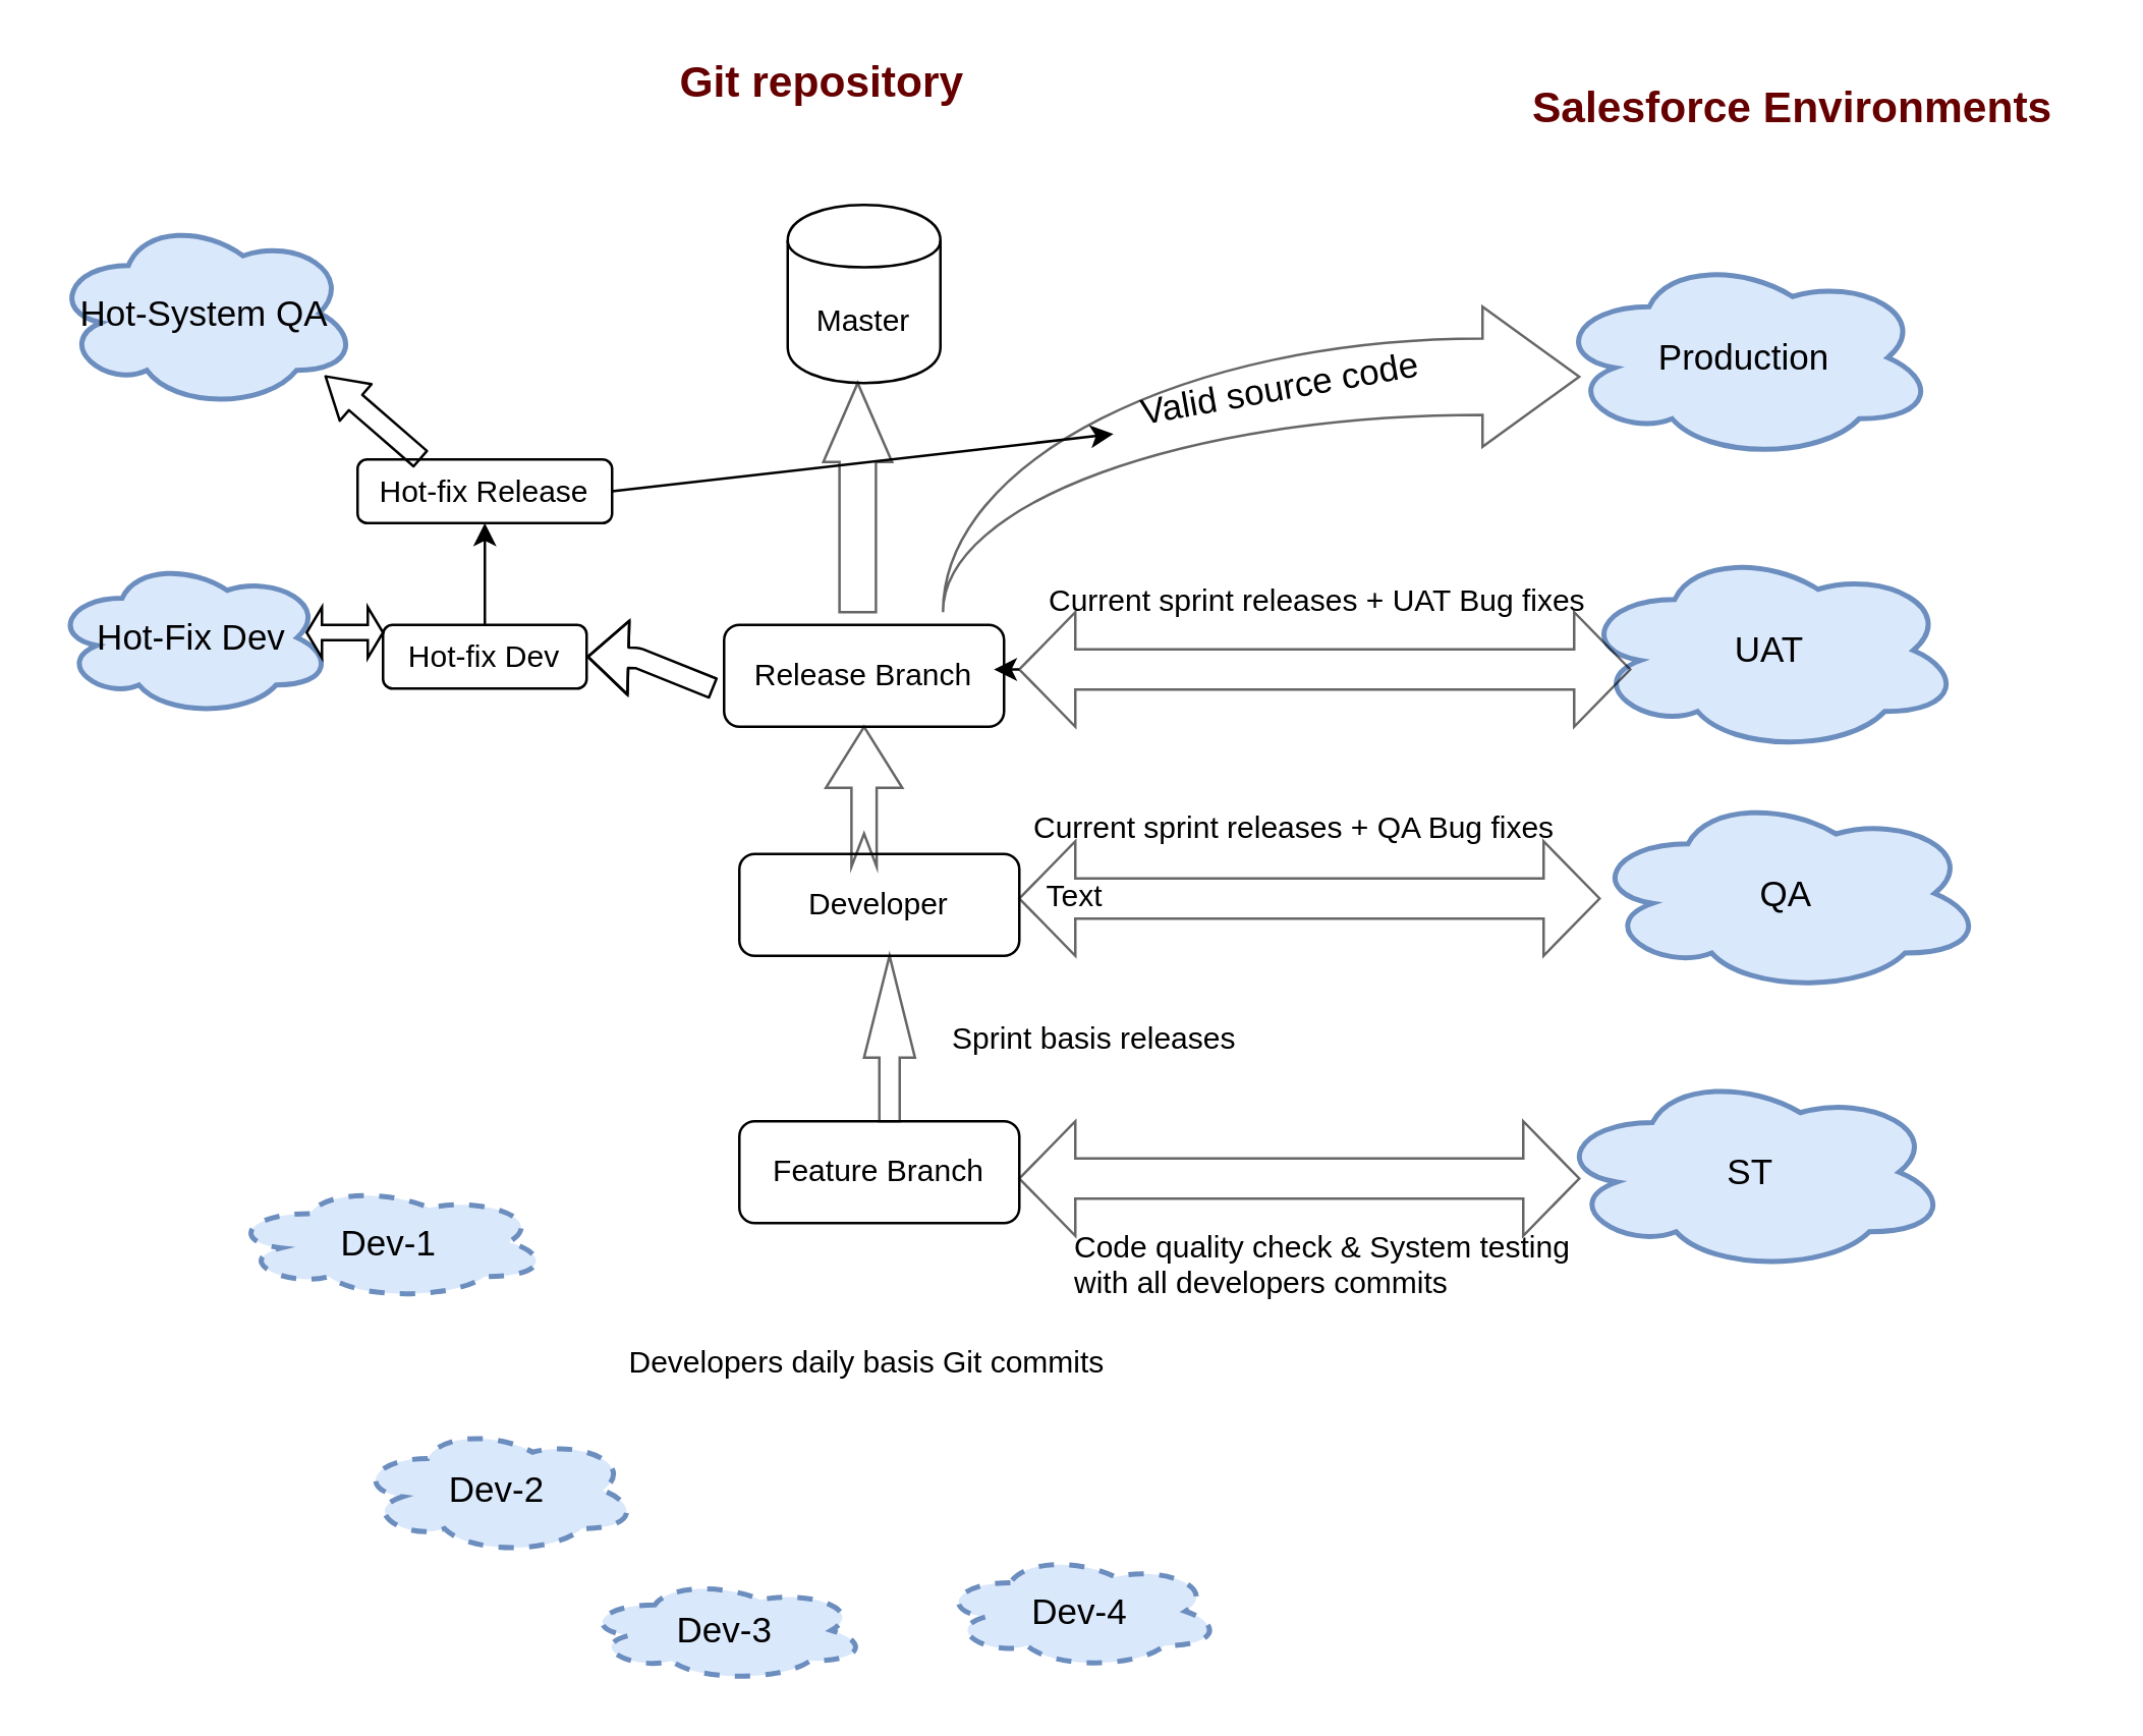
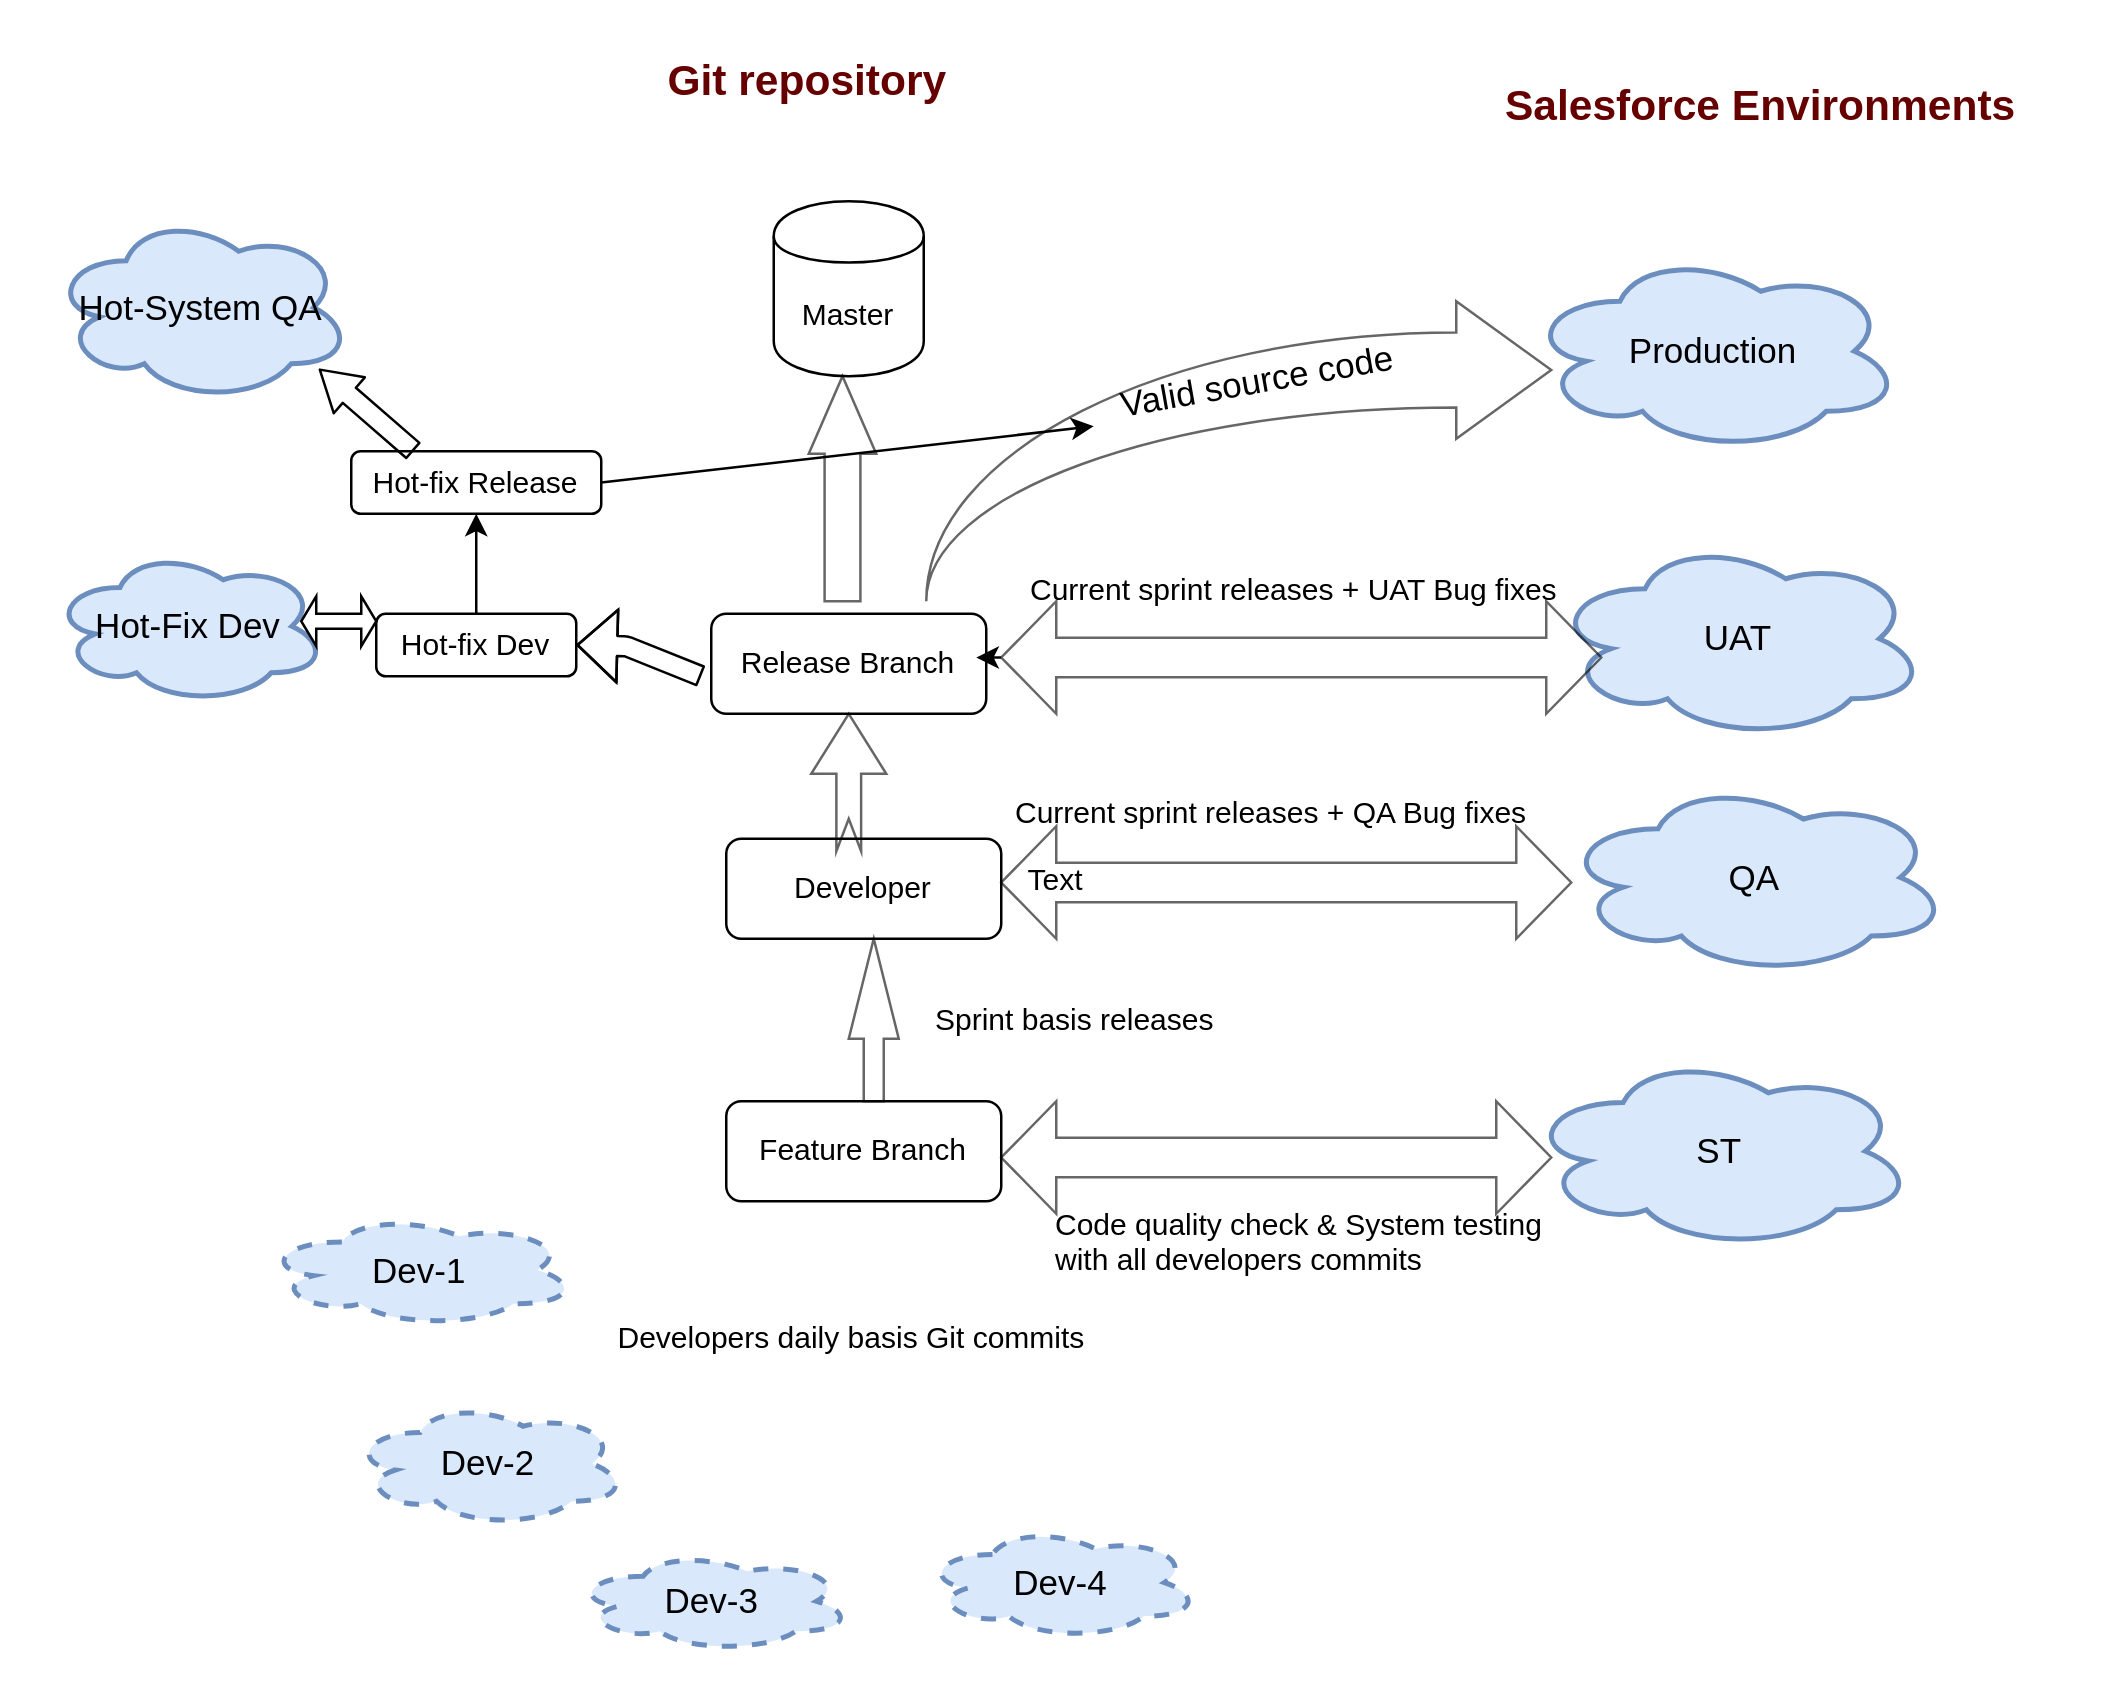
  <mxCell id="0" />
  <mxCell id="1" parent="0" />
  <mxCell id="2" value="Master" style="shape=cylinder;whiteSpace=wrap;html=1;boundedLbl=1;backgroundOutline=1;" parent="1" vertex="1"><mxGeometry x="309" y="80" width="60" height="70" as="geometry" /></mxCell>
  <mxCell id="3" value="Release Branch" style="rounded=1;whiteSpace=wrap;html=1;" parent="1" vertex="1"><mxGeometry x="284" y="245" width="110" height="40" as="geometry" /></mxCell>
  <mxCell id="4" value="Feature Branch" style="rounded=1;whiteSpace=wrap;html=1;" parent="1" vertex="1"><mxGeometry x="290" y="440" width="110" height="40" as="geometry" /></mxCell>
  <mxCell id="5" value="Production" style="ellipse;shape=cloud;strokeWidth=2;fontSize=14;whiteSpace=wrap;html=1;align=center;fillColor=#dae8fc;strokeColor=#6c8ebf;" parent="1" vertex="1"><mxGeometry x="610" y="100" width="150" height="80" as="geometry" /></mxCell>
  <mxCell id="6" value="&lt;font style=&quot;font-size: 17px&quot;&gt;&lt;b&gt;Salesforce Environments&amp;nbsp;&lt;/b&gt;&lt;/font&gt;" style="text;html=1;resizable=0;points=[];autosize=1;align=left;verticalAlign=top;spacingTop=-4;fontColor=#660000;" parent="1" vertex="1"><mxGeometry x="600" y="30" width="220" height="20" as="geometry" /></mxCell>
  <mxCell id="7" value="&lt;font style=&quot;font-size: 17px&quot;&gt;&lt;b&gt;Git repository&amp;nbsp;&lt;/b&gt;&lt;/font&gt;" style="text;html=1;resizable=0;points=[];autosize=1;align=left;verticalAlign=top;spacingTop=-4;fontColor=#660000;" parent="1" vertex="1"><mxGeometry x="265" y="20" width="130" height="20" as="geometry" /></mxCell>
  <mxCell id="8" value="UAT" style="ellipse;shape=cloud;strokeWidth=2;fontSize=14;whiteSpace=wrap;html=1;align=center;fillColor=#dae8fc;strokeColor=#6c8ebf;" parent="1" vertex="1"><mxGeometry x="620" y="215" width="150" height="80" as="geometry" /></mxCell>
  <mxCell id="9" value="QA" style="ellipse;shape=cloud;strokeWidth=2;fontSize=14;whiteSpace=wrap;html=1;align=center;fillColor=#dae8fc;strokeColor=#6c8ebf;" parent="1" vertex="1"><mxGeometry x="624" y="311.5" width="155" height="78" as="geometry" /></mxCell>
  <mxCell id="10" value="Developer" style="rounded=1;whiteSpace=wrap;html=1;" parent="1" vertex="1"><mxGeometry x="290" y="335" width="110" height="40" as="geometry" /></mxCell>
  <mxCell id="11" value="Developers daily basis Git commits&amp;nbsp;" style="text;html=1;resizable=0;points=[];autosize=1;align=left;verticalAlign=top;spacingTop=-4;" parent="1" vertex="1"><mxGeometry x="245" y="525" width="210" height="20" as="geometry" /></mxCell>
  <mxCell id="12" value="" style="html=1;shadow=0;dashed=0;align=center;verticalAlign=middle;shape=mxgraph.arrows2.arrow;dy=0.6;dx=40;direction=north;notch=0;rounded=0;strokeWidth=1;fillColor=none;opacity=60;" parent="1" vertex="1"><mxGeometry x="339" y="375" width="20" height="65" as="geometry" /></mxCell>
  <mxCell id="13" value="Sprint basis releases" style="text;html=1;resizable=0;points=[];autosize=1;align=left;verticalAlign=top;spacingTop=-4;" parent="1" vertex="1"><mxGeometry x="371.5" y="397.5" width="130" height="20" as="geometry" /></mxCell>
  <mxCell id="14" value="Text" style="text;html=1;resizable=0;points=[];autosize=1;align=left;verticalAlign=top;spacingTop=-4;" parent="1" vertex="1"><mxGeometry x="409" y="342" width="40" height="20" as="geometry" /></mxCell>
  <mxCell id="15" value="" style="html=1;shadow=0;dashed=0;align=center;verticalAlign=middle;shape=mxgraph.arrows2.twoWayArrow;dy=0.65;dx=22;rounded=0;strokeWidth=1;fillColor=none;opacity=60;" parent="1" vertex="1"><mxGeometry x="400" y="330" width="228" height="45" as="geometry" /></mxCell>
  <mxCell id="16" value="Current sprint releases + QA Bug fixes" style="text;html=1;resizable=0;points=[];autosize=1;align=left;verticalAlign=top;spacingTop=-4;" parent="1" vertex="1"><mxGeometry x="404" y="315" width="220" height="20" as="geometry" /></mxCell>
  <mxCell id="17" value="" style="html=1;shadow=0;dashed=0;align=center;verticalAlign=middle;shape=mxgraph.arrows2.arrow;dy=0.67;dx=24;direction=north;notch=13;rounded=0;strokeWidth=1;fillColor=none;opacity=60;" parent="1" vertex="1"><mxGeometry x="324" y="285" width="30" height="55" as="geometry" /></mxCell>
  <mxCell id="18" style="edgeStyle=orthogonalEdgeStyle;rounded=0;orthogonalLoop=1;jettySize=auto;html=1;exitX=0;exitY=0.5;exitDx=0;exitDy=0;exitPerimeter=0;" edge="1" parent="1" source="19"><mxGeometry relative="1" as="geometry"><mxPoint x="390" y="263" as="targetPoint" /></mxGeometry></mxCell>
  <mxCell id="19" value="" style="html=1;shadow=0;dashed=0;align=center;verticalAlign=middle;shape=mxgraph.arrows2.twoWayArrow;dy=0.65;dx=22;rounded=0;strokeWidth=1;fillColor=none;opacity=60;" parent="1" vertex="1"><mxGeometry x="400" y="240" width="240" height="45" as="geometry" /></mxCell>
  <mxCell id="20" value="Current sprint releases + UAT Bug fixes" style="text;html=1;resizable=0;points=[];autosize=1;align=left;verticalAlign=top;spacingTop=-4;" parent="1" vertex="1"><mxGeometry x="410" y="226" width="230" height="20" as="geometry" /></mxCell>
  <mxCell id="21" value="" style="html=1;shadow=0;dashed=0;align=center;verticalAlign=middle;shape=mxgraph.arrows2.jumpInArrow;dy=15;dx=38;arrowHead=55;rounded=0;strokeWidth=1;fillColor=none;opacity=60;" parent="1" vertex="1"><mxGeometry x="370" y="120" width="250" height="120" as="geometry" /></mxCell>
  <mxCell id="22" value="&lt;font style=&quot;font-size: 14px&quot;&gt;Valid source code&lt;/font&gt;" style="text;html=1;resizable=0;points=[];autosize=1;align=left;verticalAlign=top;spacingTop=-4;rotation=-10;" parent="1" vertex="1"><mxGeometry x="445" y="140" width="130" height="20" as="geometry" /></mxCell>
  <mxCell id="23" value="" style="html=1;shadow=0;dashed=0;align=center;verticalAlign=middle;shape=mxgraph.arrows2.arrow;dy=0.47;dx=31;direction=north;notch=0;rounded=0;strokeWidth=1;fillColor=none;opacity=60;" parent="1" vertex="1"><mxGeometry x="323" y="150" width="27" height="90" as="geometry" /></mxCell>
  <mxCell id="24" value="ST" style="ellipse;shape=cloud;strokeWidth=2;fontSize=14;whiteSpace=wrap;html=1;align=center;fillColor=#dae8fc;strokeColor=#6c8ebf;" parent="1" vertex="1"><mxGeometry x="610" y="421" width="155" height="78" as="geometry" /></mxCell>
  <mxCell id="25" value="" style="html=1;shadow=0;dashed=0;align=center;verticalAlign=middle;shape=mxgraph.arrows2.twoWayArrow;dy=0.65;dx=22;rounded=0;strokeWidth=1;fillColor=none;opacity=60;" parent="1" vertex="1"><mxGeometry x="400" y="440" width="220" height="45" as="geometry" /></mxCell>
  <mxCell id="26" value="Code quality check &amp;amp; System testing &lt;br&gt;with all developers commits" style="text;html=1;resizable=0;points=[];autosize=1;align=left;verticalAlign=top;spacingTop=-4;" parent="1" vertex="1"><mxGeometry x="420" y="480" width="210" height="30" as="geometry" /></mxCell>
  <mxCell id="27" value="" style="edgeStyle=orthogonalEdgeStyle;rounded=0;orthogonalLoop=1;jettySize=auto;html=1;" edge="1" parent="1" source="28" target="29"><mxGeometry relative="1" as="geometry" /></mxCell>
  <mxCell id="28" value="Hot-fix Dev" style="rounded=1;whiteSpace=wrap;html=1;" vertex="1" parent="1"><mxGeometry x="150" y="245" width="80" height="25" as="geometry" /></mxCell>
  <mxCell id="29" value="Hot-fix Release" style="rounded=1;whiteSpace=wrap;html=1;" vertex="1" parent="1"><mxGeometry x="140" y="180" width="100" height="25" as="geometry" /></mxCell>
  <mxCell id="30" value="Hot-System QA" style="ellipse;shape=cloud;strokeWidth=2;fontSize=14;whiteSpace=wrap;html=1;align=center;fillColor=#dae8fc;strokeColor=#6c8ebf;" vertex="1" parent="1"><mxGeometry x="20" y="85" width="120" height="75" as="geometry" /></mxCell>
  <mxCell id="31" value="Hot-Fix Dev" style="ellipse;shape=cloud;strokeWidth=2;fontSize=14;whiteSpace=wrap;html=1;align=center;fillColor=#dae8fc;strokeColor=#6c8ebf;" vertex="1" parent="1"><mxGeometry x="20" y="219" width="110" height="62" as="geometry" /></mxCell>
  <mxCell id="32" value="" style="shape=flexArrow;endArrow=classic;html=1;width=8;endSize=4.97;entryX=1;entryY=0.5;entryDx=0;entryDy=0;" edge="1" parent="1" target="28"><mxGeometry width="50" height="50" relative="1" as="geometry"><mxPoint x="280" y="270" as="sourcePoint" /><mxPoint x="240" y="255" as="targetPoint" /><Array as="points"><mxPoint x="250" y="258" /></Array></mxGeometry></mxCell>
  <mxCell id="33" value="" style="shape=flexArrow;endArrow=classic;html=1;width=8;endSize=4.88;entryX=0.892;entryY=0.827;entryDx=0;entryDy=0;entryPerimeter=0;endWidth=10;" edge="1" parent="1" target="30"><mxGeometry width="50" height="50" relative="1" as="geometry"><mxPoint x="165" y="180" as="sourcePoint" /><mxPoint x="215" y="130" as="targetPoint" /></mxGeometry></mxCell>
  <mxCell id="34" value="" style="endArrow=classic;html=1;exitX=1;exitY=0.5;exitDx=0;exitDy=0;" edge="1" parent="1" source="29"><mxGeometry width="50" height="50" relative="1" as="geometry"><mxPoint x="336.5" y="300" as="sourcePoint" /><mxPoint x="437" y="170" as="targetPoint" /></mxGeometry></mxCell>
  <mxCell id="35" value="" style="shape=doubleArrow;whiteSpace=wrap;html=1;" vertex="1" parent="1"><mxGeometry x="120" y="238" width="30" height="20" as="geometry" /></mxCell>
  <mxCell id="36" value="Dev-4" style="ellipse;shape=cloud;strokeWidth=2;fontSize=14;whiteSpace=wrap;html=1;align=center;fillColor=#dae8fc;strokeColor=#6c8ebf;dashed=1;" vertex="1" parent="1"><mxGeometry x="369" y="610" width="110" height="45" as="geometry" /></mxCell>
  <mxCell id="37" value="Dev-3" style="ellipse;shape=cloud;strokeWidth=2;fontSize=14;whiteSpace=wrap;html=1;align=center;fillColor=#dae8fc;strokeColor=#6c8ebf;dashed=1;" vertex="1" parent="1"><mxGeometry x="229" y="620" width="111" height="40" as="geometry" /></mxCell>
  <mxCell id="38" value="Dev-2" style="ellipse;shape=cloud;strokeWidth=2;fontSize=14;whiteSpace=wrap;html=1;align=center;fillColor=#dae8fc;strokeColor=#6c8ebf;dashed=1;" vertex="1" parent="1"><mxGeometry x="140" y="560" width="110" height="50" as="geometry" /></mxCell>
- <mxCell id="39" value="Dev-1" style="ellipse;shape=cloud;strokeWidth=2;fontSize=14;whiteSpace=wrap;html=1;align=center;fillColor=#dae8fc;strokeColor=#6c8ebf;dashed=1;" vertex="1" parent="1"><mxGeometry x="90" y="465" width="125" height="45" as="geometry" /></mxCell>
+ <mxCell id="39" value="Dev-1" style="ellipse;shape=cloud;strokeWidth=2;fontSize=14;whiteSpace=wrap;html=1;align=center;fillColor=#dae8fc;strokeColor=#6c8ebf;dashed=1;" vertex="1" parent="1"><mxGeometry x="105" y="485" width="125" height="45" as="geometry" /></mxCell>
